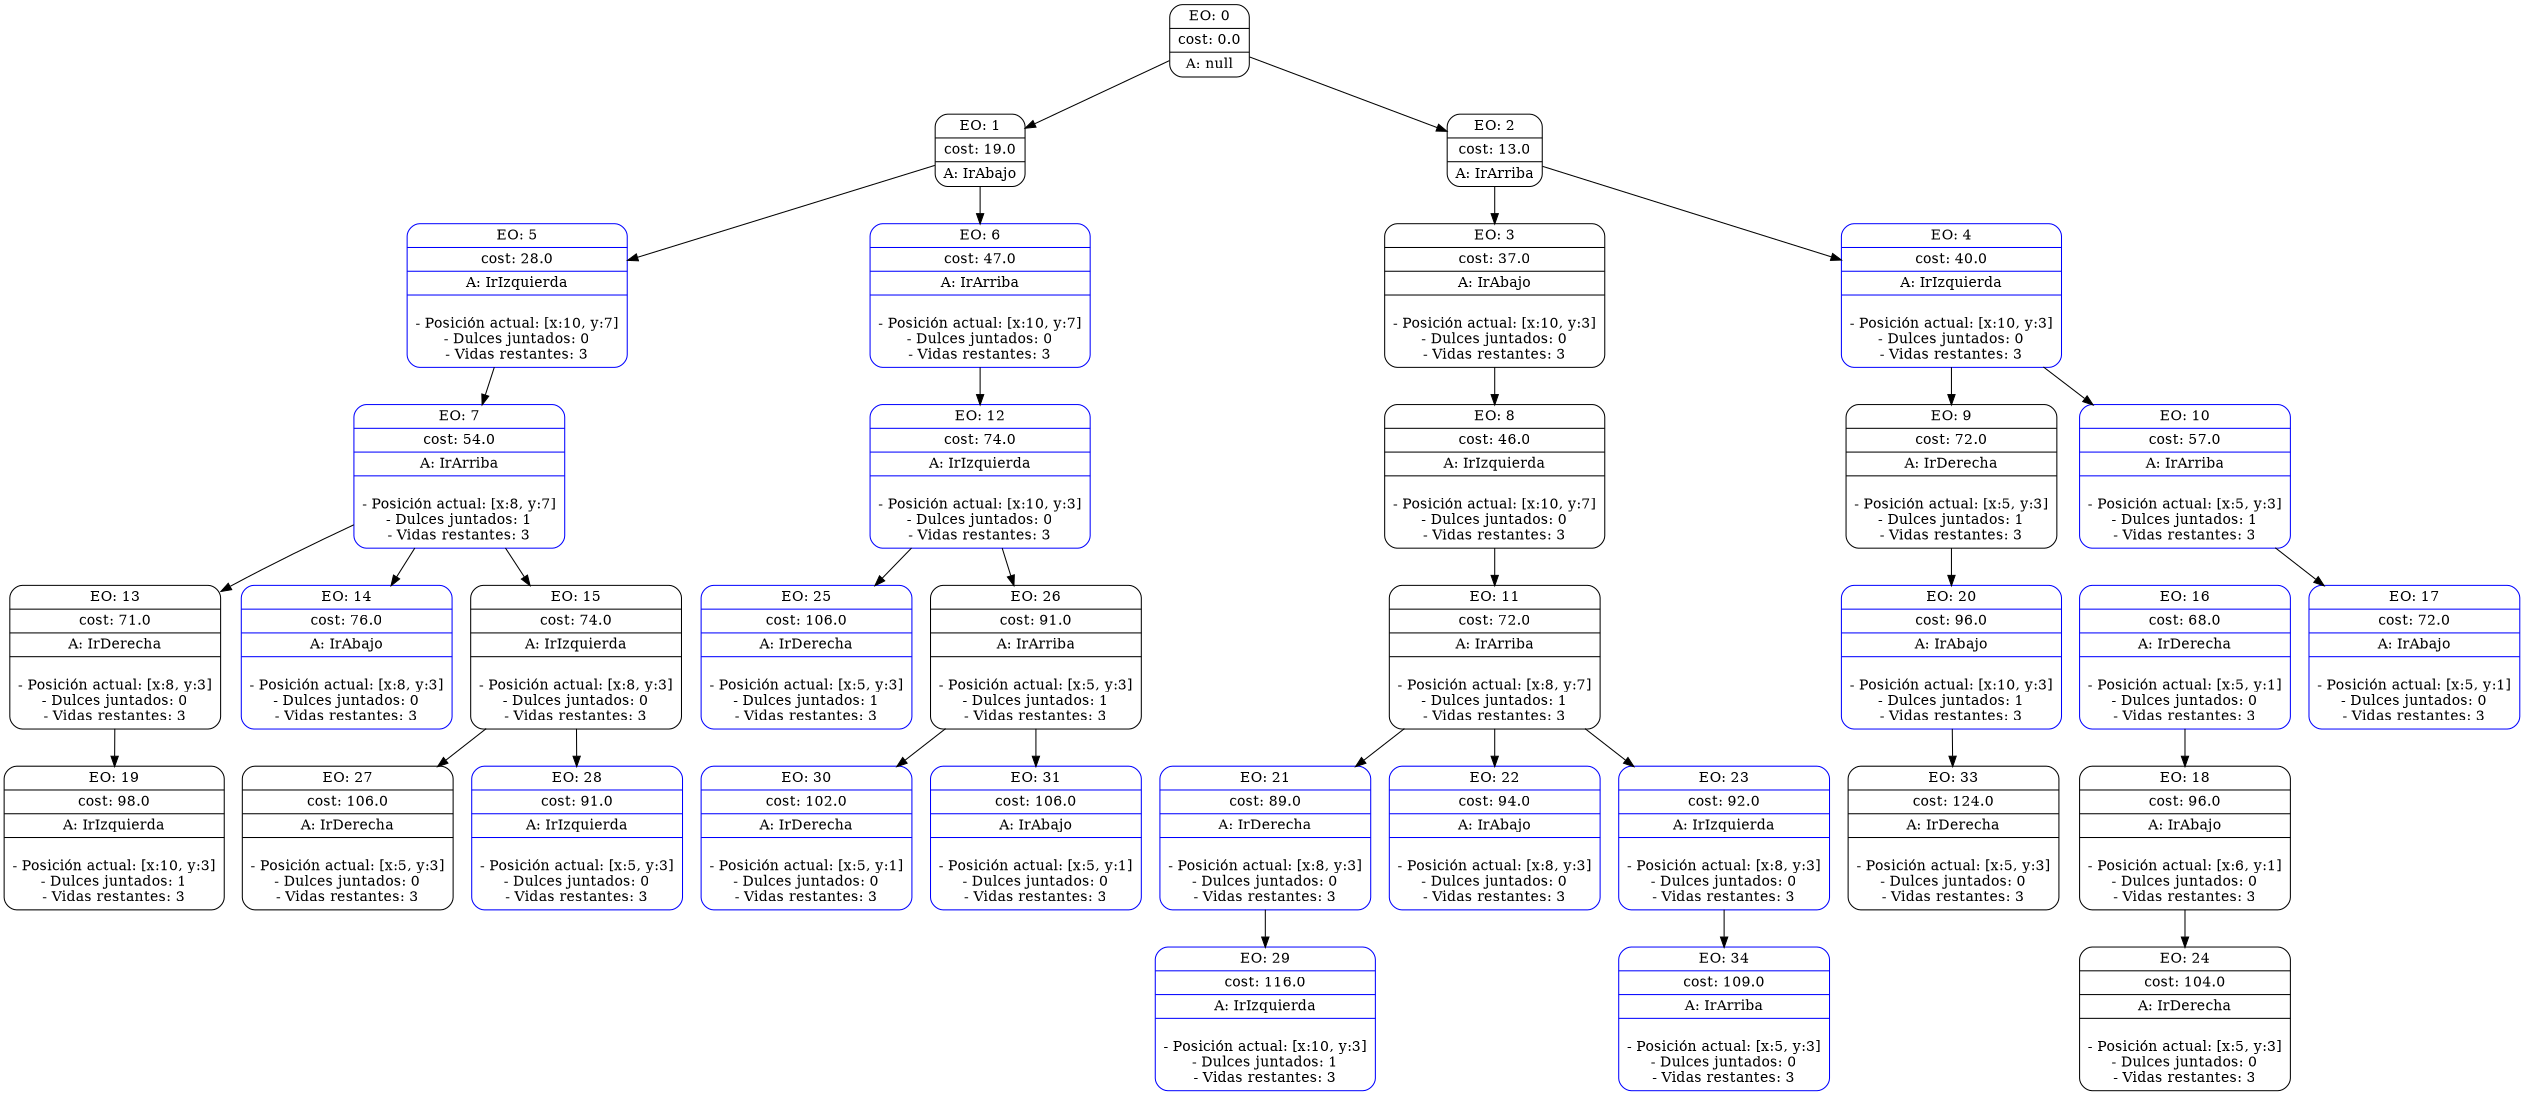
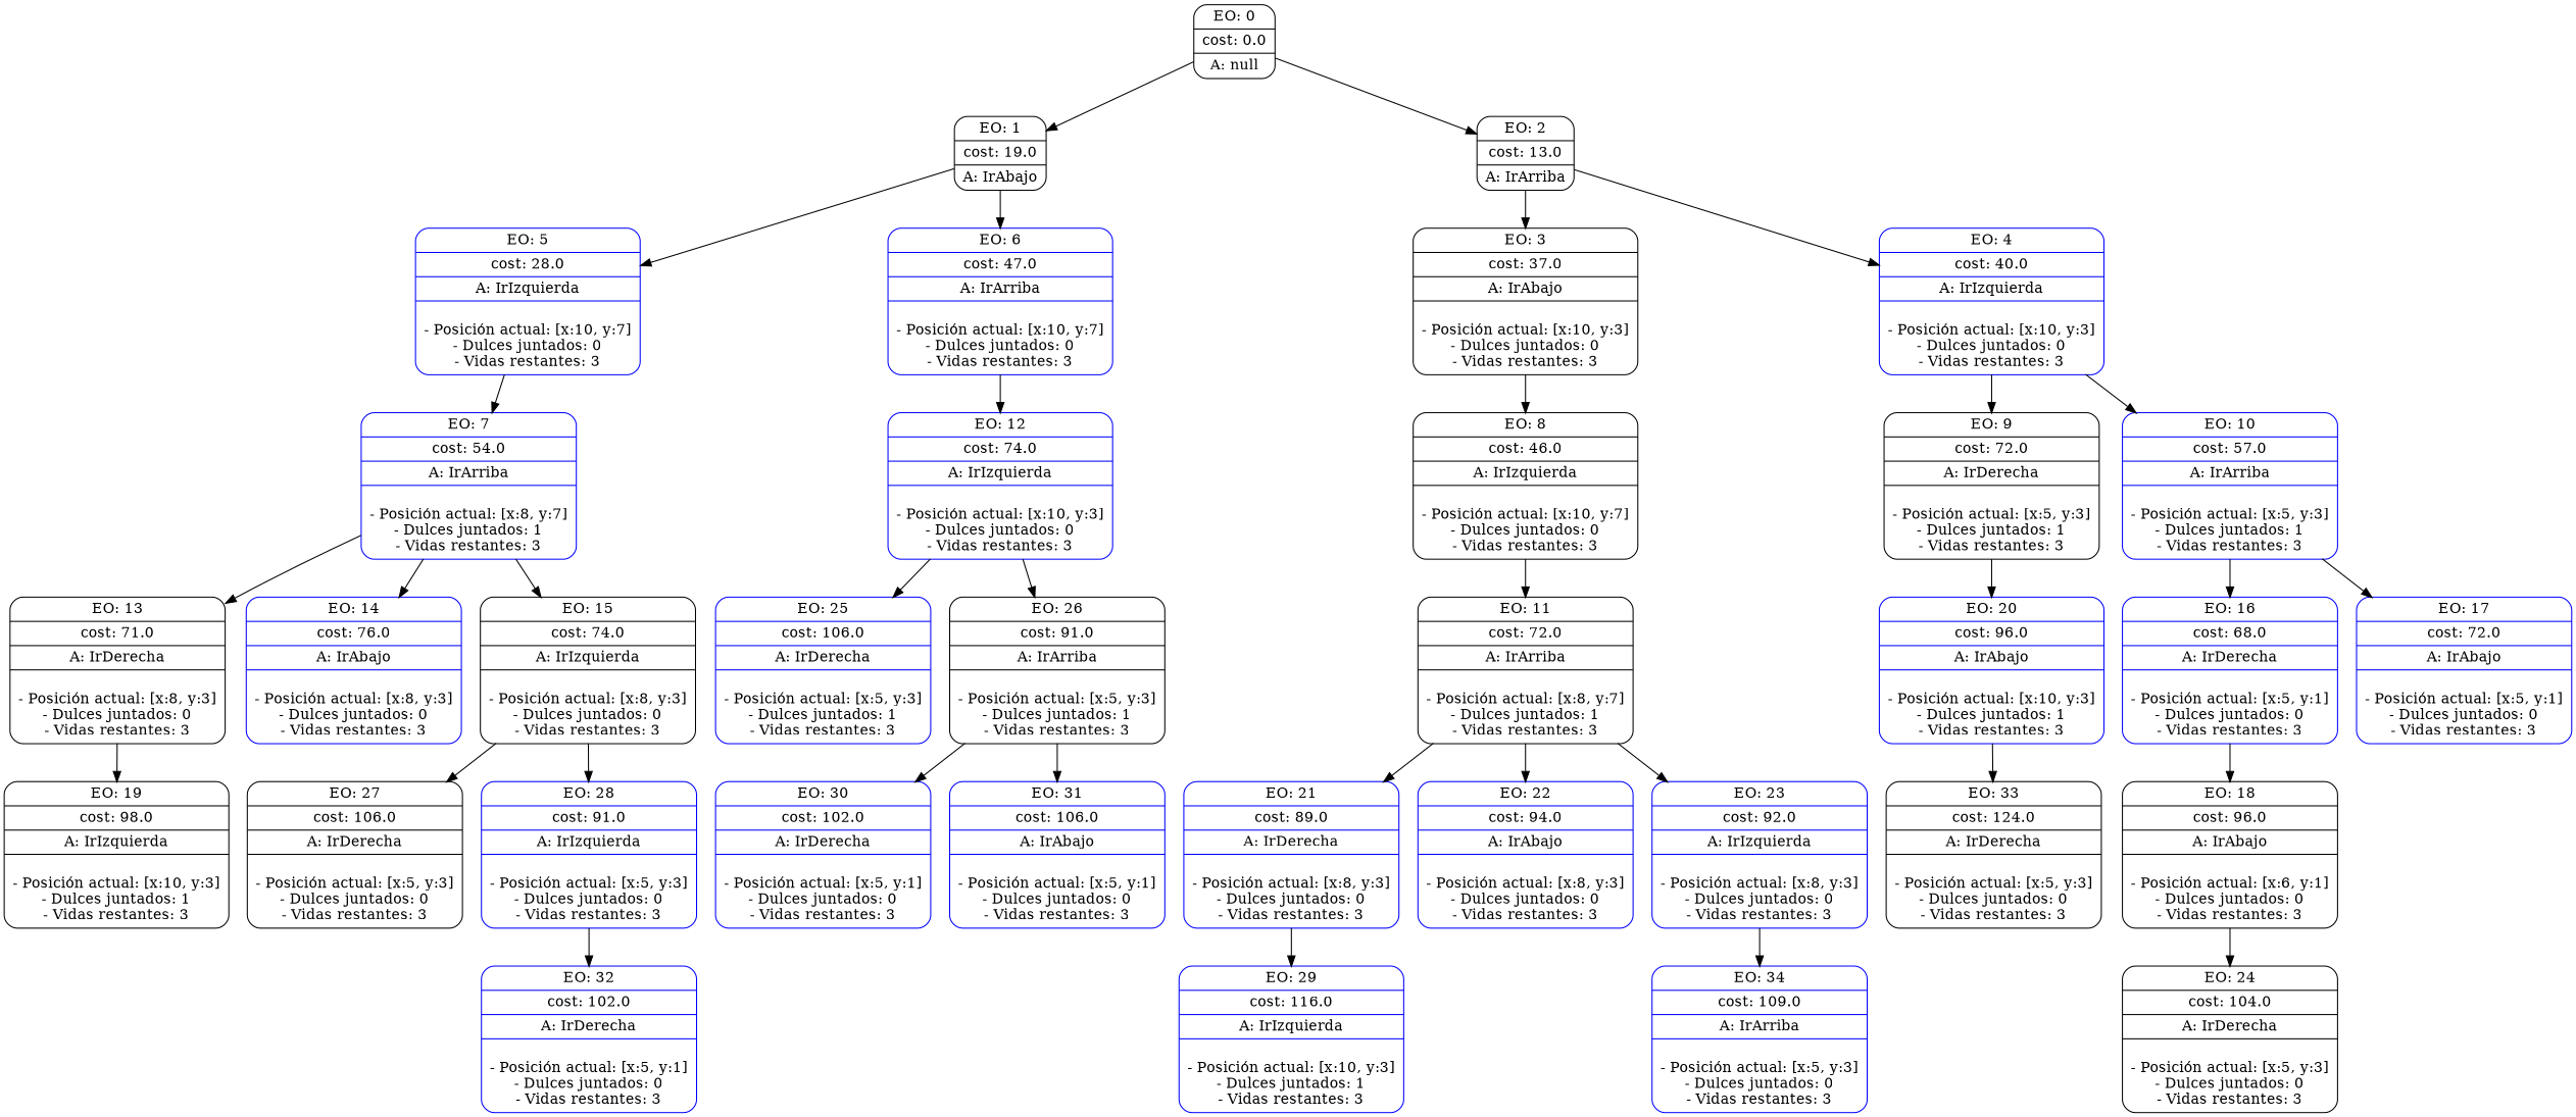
  digraph {
    node [color=blue shape=Mrecord]
    n1 [color=black label="{EO: 0|cost: 0.0|A: null}"]
    n2 [color=black label="{EO: 1|cost: 19.0|A: IrAbajo}"]
    n3 [color=black label="{EO: 2|cost: 13.0|A: IrArriba}"]
    n4 [label="{EO: 5|cost: 28.0|A: IrIzquierda|\n- Posición actual: [x:10, y:7]\n- Dulces juntados: 0\n- Vidas restantes: 3}"]
    n5 [label="{EO: 6|cost: 47.0|A: IrArriba|\n- Posición actual: [x:10, y:7]\n- Dulces juntados: 0\n- Vidas restantes: 3}"]
    n6 [color=black label="{EO: 3|cost: 37.0|A: IrAbajo|\n- Posición actual: [x:10, y:3]\n- Dulces juntados: 0\n- Vidas restantes: 3}"]
    n7 [label="{EO: 4|cost: 40.0|A: IrIzquierda|\n- Posición actual: [x:10, y:3]\n- Dulces juntados: 0\n- Vidas restantes: 3}"]
    n8 [label="{EO: 7|cost: 54.0|A: IrArriba|\n- Posición actual: [x:8, y:7]\n- Dulces juntados: 1\n- Vidas restantes: 3}"]
    n9 [label="{EO: 12|cost: 74.0|A: IrIzquierda|\n- Posición actual: [x:10, y:3]\n- Dulces juntados: 0\n- Vidas restantes: 3}"]
    n10 [color=black label="{EO: 13|cost: 71.0|A: IrDerecha|\n- Posición actual: [x:8, y:3]\n- Dulces juntados: 0\n- Vidas restantes: 3}"]
    n11 [label="{EO: 14|cost: 76.0|A: IrAbajo|\n- Posición actual: [x:8, y:3]\n- Dulces juntados: 0\n- Vidas restantes: 3}"]
    n12 [color=black label="{EO: 15|cost: 74.0|A: IrIzquierda|\n- Posición actual: [x:8, y:3]\n- Dulces juntados: 0\n- Vidas restantes: 3}"]
    n13 [color=black label="{EO: 19|cost: 98.0|A: IrIzquierda|\n- Posición actual: [x:10, y:3]\n- Dulces juntados: 1\n- Vidas restantes: 3}"]
    n14 [color=black label="{EO: 27|cost: 106.0|A: IrDerecha|\n- Posición actual: [x:5, y:3]\n- Dulces juntados: 0\n- Vidas restantes: 3}"]
    n15 [label="{EO: 28|cost: 91.0|A: IrIzquierda|\n- Posición actual: [x:5, y:3]\n- Dulces juntados: 0\n- Vidas restantes: 3}"]
+   n16 [label="{EO: 32|cost: 102.0|A: IrDerecha|\n- Posición actual: [x:5, y:1]\n- Dulces juntados: 0\n- Vidas restantes: 3}"]
    n17 [label="{EO: 25|cost: 106.0|A: IrDerecha|\n- Posición actual: [x:5, y:3]\n- Dulces juntados: 1\n- Vidas restantes: 3}"]
    n18 [color=black label="{EO: 26|cost: 91.0|A: IrArriba|\n- Posición actual: [x:5, y:3]\n- Dulces juntados: 1\n- Vidas restantes: 3}"]
    n19 [label="{EO: 30|cost: 102.0|A: IrDerecha|\n- Posición actual: [x:5, y:1]\n- Dulces juntados: 0\n- Vidas restantes: 3}"]
    n20 [label="{EO: 31|cost: 106.0|A: IrAbajo|\n- Posición actual: [x:5, y:1]\n- Dulces juntados: 0\n- Vidas restantes: 3}"]
    n21 [color=black label="{EO: 8|cost: 46.0|A: IrIzquierda|\n- Posición actual: [x:10, y:7]\n- Dulces juntados: 0\n- Vidas restantes: 3}"]
    n22 [color=black label="{EO: 9|cost: 72.0|A: IrDerecha|\n- Posición actual: [x:5, y:3]\n- Dulces juntados: 1\n- Vidas restantes: 3}"]
    n23 [label="{EO: 10|cost: 57.0|A: IrArriba|\n- Posición actual: [x:5, y:3]\n- Dulces juntados: 1\n- Vidas restantes: 3}"]
    n24 [color=black label="{EO: 11|cost: 72.0|A: IrArriba|\n- Posición actual: [x:8, y:7]\n- Dulces juntados: 1\n- Vidas restantes: 3}"]
    n25 [label="{EO: 21|cost: 89.0|A: IrDerecha|\n- Posición actual: [x:8, y:3]\n- Dulces juntados: 0\n- Vidas restantes: 3}"]
    n26 [label="{EO: 22|cost: 94.0|A: IrAbajo|\n- Posición actual: [x:8, y:3]\n- Dulces juntados: 0\n- Vidas restantes: 3}"]
    n27 [label="{EO: 23|cost: 92.0|A: IrIzquierda|\n- Posición actual: [x:8, y:3]\n- Dulces juntados: 0\n- Vidas restantes: 3}"]
    n28 [label="{EO: 29|cost: 116.0|A: IrIzquierda|\n- Posición actual: [x:10, y:3]\n- Dulces juntados: 1\n- Vidas restantes: 3}"]
    n29 [label="{EO: 34|cost: 109.0|A: IrArriba|\n- Posición actual: [x:5, y:3]\n- Dulces juntados: 0\n- Vidas restantes: 3}"]
    n30 [color=black label="{EO: 33|cost: 124.0|A: IrDerecha|\n- Posición actual: [x:5, y:3]\n- Dulces juntados: 0\n- Vidas restantes: 3}"]
    n31 [label="{EO: 20|cost: 96.0|A: IrAbajo|\n- Posición actual: [x:10, y:3]\n- Dulces juntados: 1\n- Vidas restantes: 3}"]
    n32 [label="{EO: 16|cost: 68.0|A: IrDerecha|\n- Posición actual: [x:5, y:1]\n- Dulces juntados: 0\n- Vidas restantes: 3}"]
    n33 [label="{EO: 17|cost: 72.0|A: IrAbajo|\n- Posición actual: [x:5, y:1]\n- Dulces juntados: 0\n- Vidas restantes: 3}"]
    n34 [color=black label="{EO: 18|cost: 96.0|A: IrAbajo|\n- Posición actual: [x:6, y:1]\n- Dulces juntados: 0\n- Vidas restantes: 3}"]
    n35 [color=black label="{EO: 24|cost: 104.0|A: IrDerecha|\n- Posición actual: [x:5, y:3]\n- Dulces juntados: 0\n- Vidas restantes: 3}"]
    n1 -> n2
    n1 -> n3
    n2 -> n4
    n2 -> n5
    n3 -> n6
    n3 -> n7
    n4 -> n8
    n5 -> n9
    n6 -> n21
    n7 -> n22
    n7 -> n23
    n8 -> n10
    n8 -> n11
    n8 -> n12
    n9 -> n17
    n9 -> n18
    n10 -> n13
    n12 -> n14
    n12 -> n15
+   n15 -> n16
    n18 -> n19
    n18 -> n20
    n21 -> n24
    n22 -> n31
+   n23 -> n32
    n23 -> n33
    n24 -> n25
    n24 -> n26
    n24 -> n27
    n25 -> n28
    n27 -> n29
    n31 -> n30
    n32 -> n34
    n34 -> n35
  }
